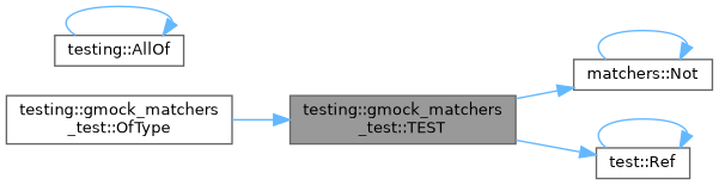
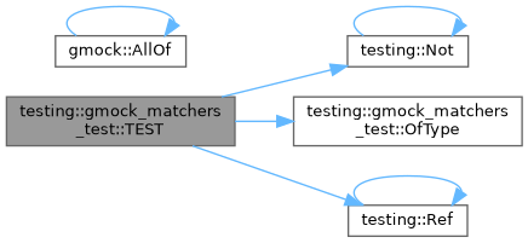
  digraph {
    rankdir=LR
    node [color=grey40 fillcolor=white fontname=Helvetica fontsize=10 shape=box style=filled]
    edge [color=steelblue1 fontname=Helvetica fontsize=10 labelfontname=Helvetica labelfontsize=10 style=solid]
    n1 [color=gray40 fillcolor=grey60 fontcolor=black height=0.2 label="testing::gmock_matchers\l_test::TEST" width=0.4]
-   n2 [height=0.2 label="matchers::Not" width=0.4]
+   n2 [height=0.2 label="testing::Not" width=0.4]
    n3 [height=0.2 label="testing::gmock_matchers\l_test::OfType" width=0.4]
-   n4 [height=0.2 label="test::Ref" width=0.4]
-   n5 [height=0.2 label="testing::AllOf" width=0.4]
+   n4 [height=0.2 label="testing::Ref" width=0.4]
+   n5 [height=0.2 label="gmock::AllOf" width=0.4]
    n1 -> n2
-   n3 -> n1
+   n1 -> n3
    n1 -> n4
    n2 -> n2
    n4 -> n4
    n5 -> n5
  }
